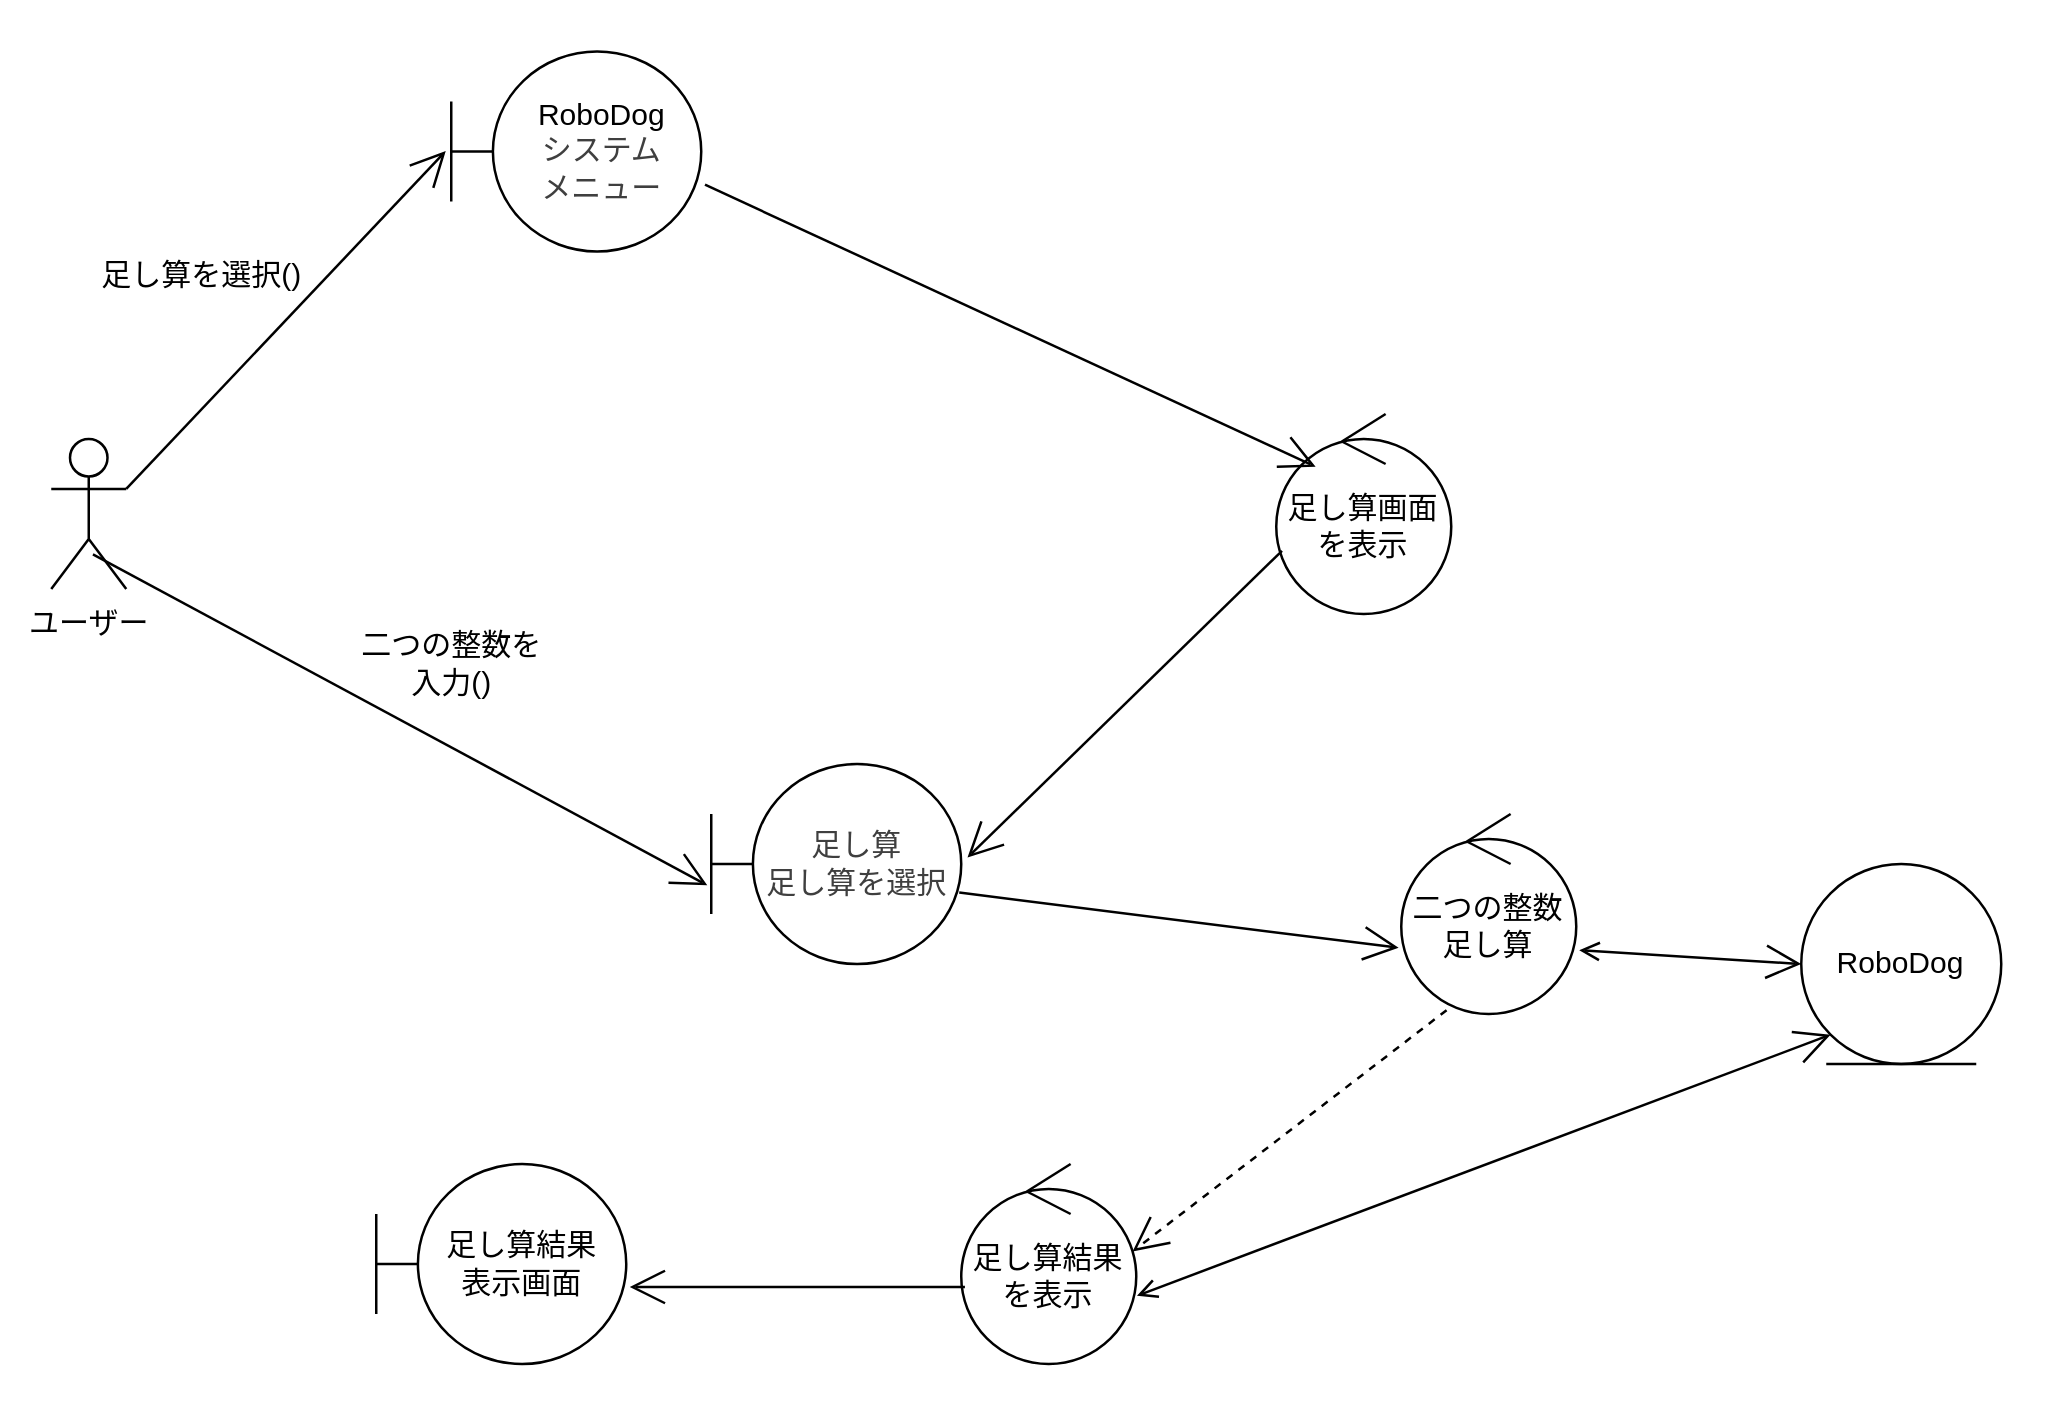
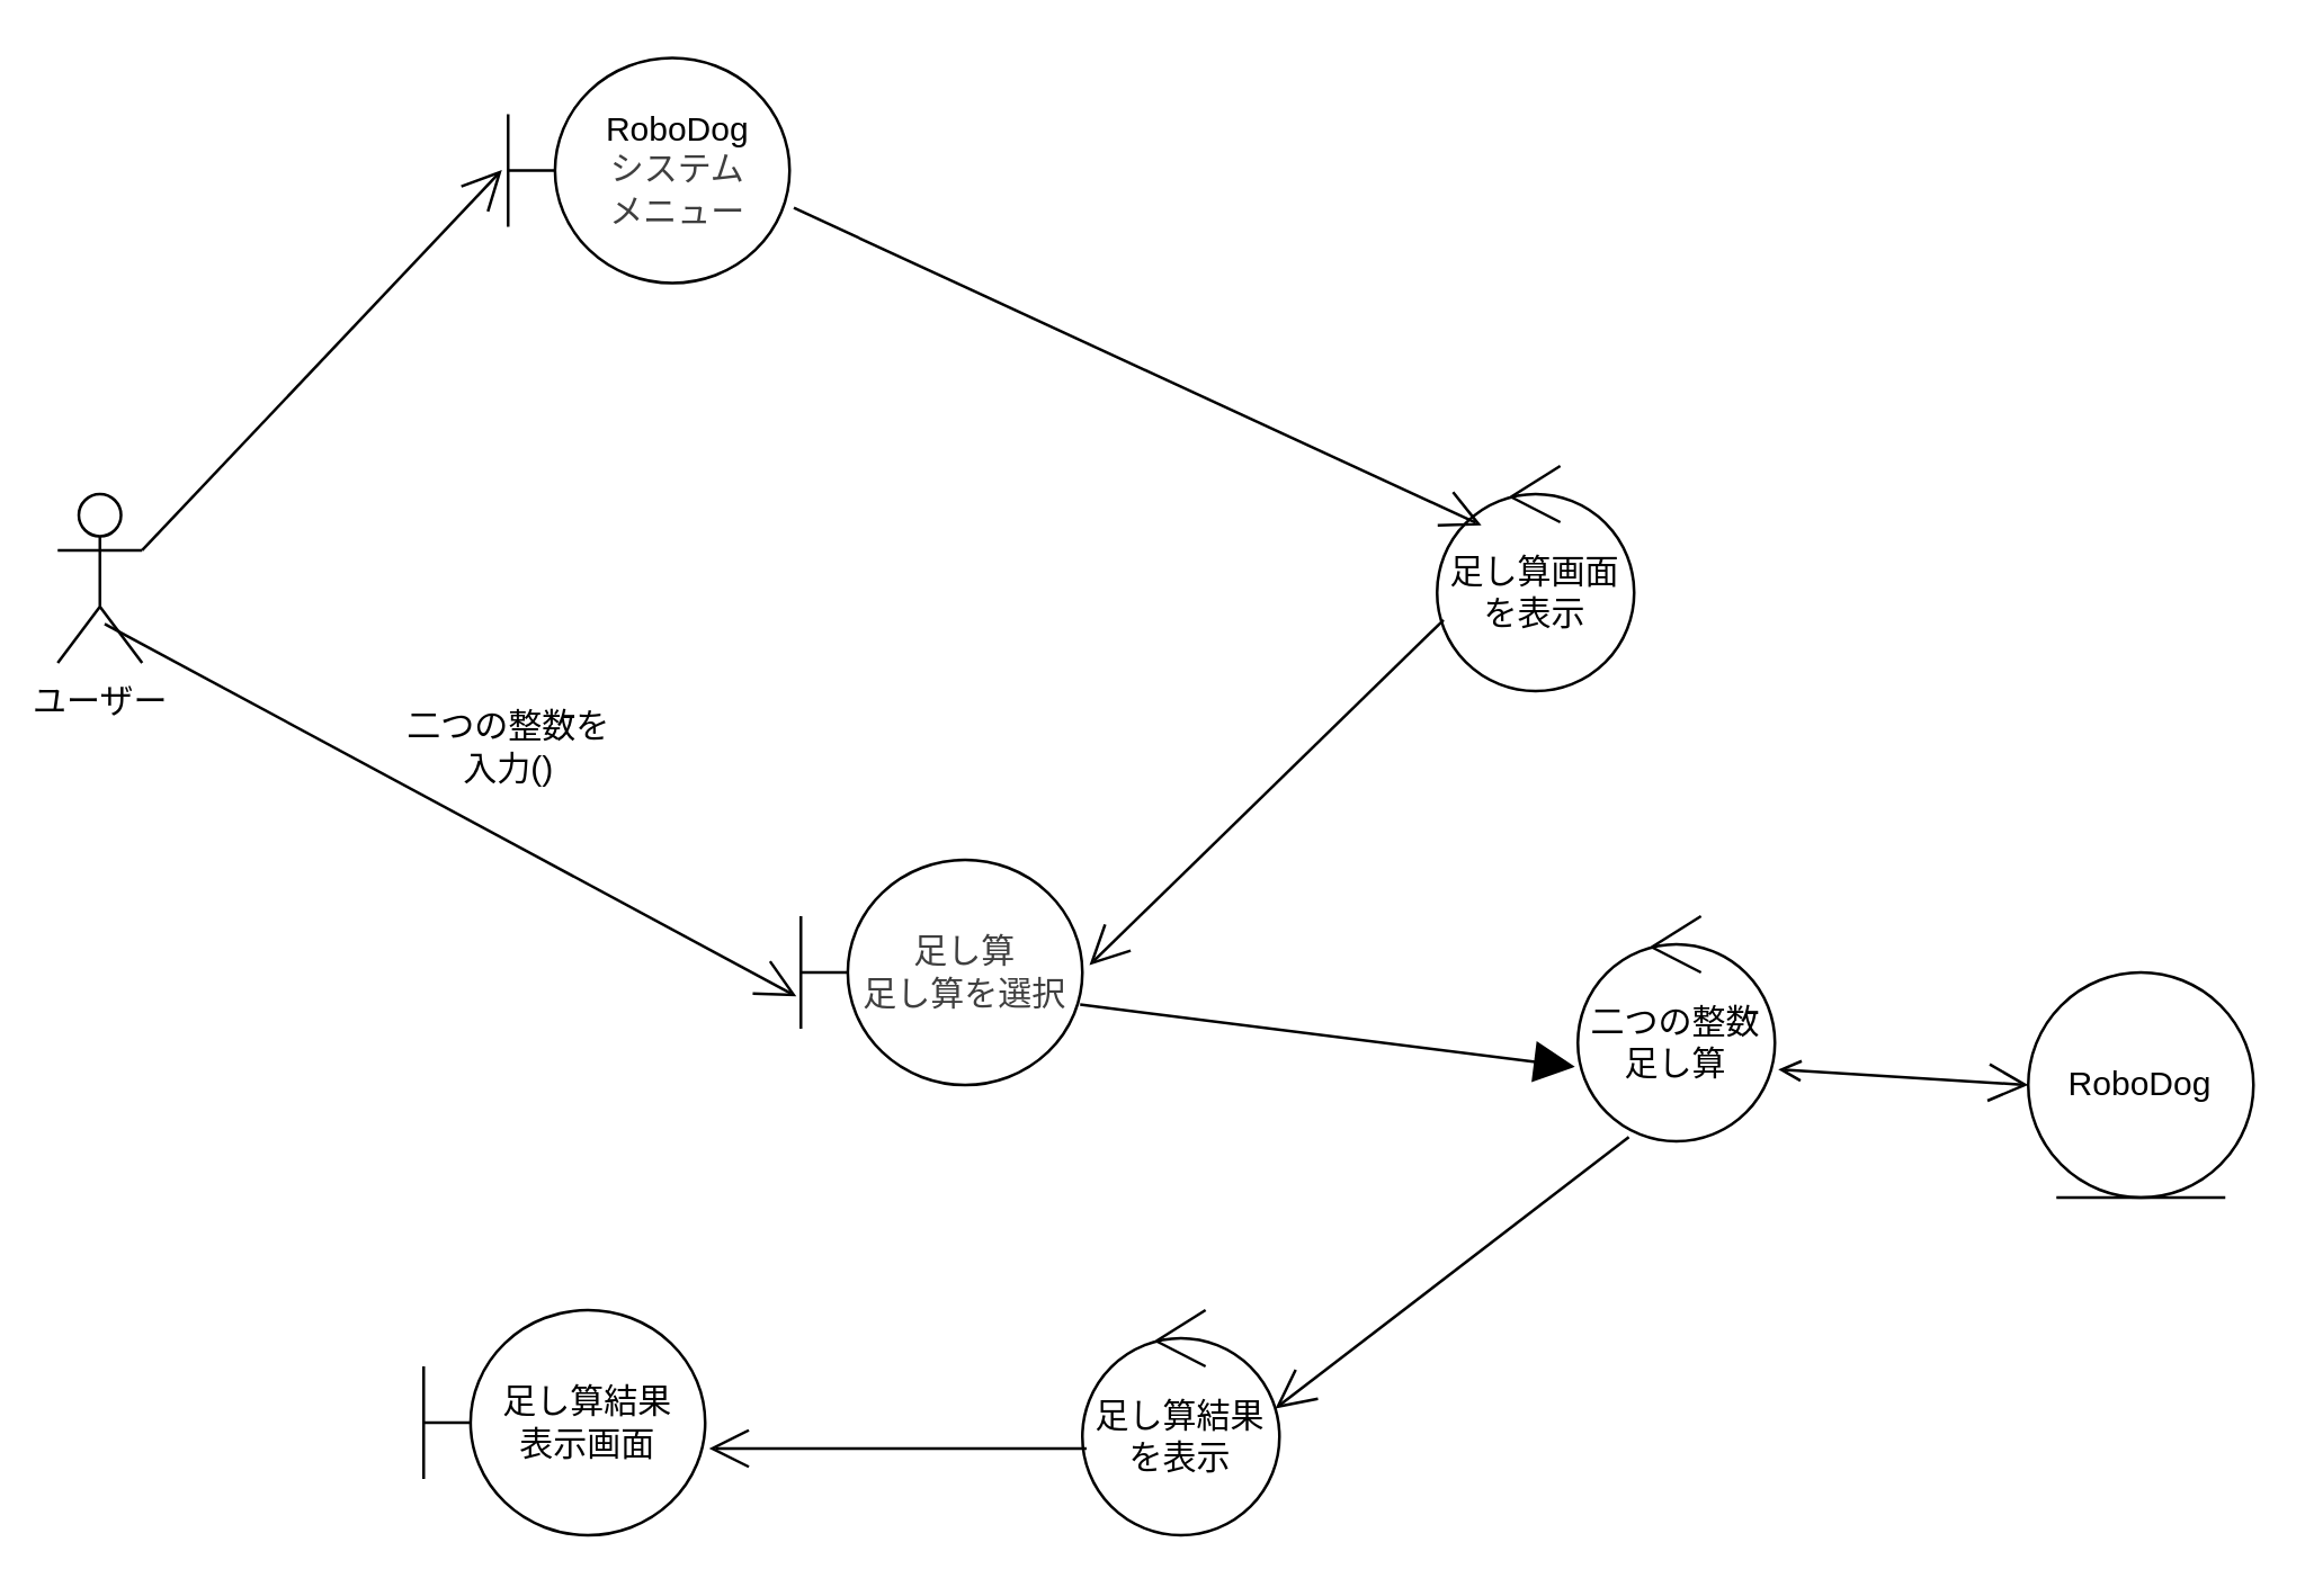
  <mxCell id="0" />
  <mxCell id="1" parent="0" />
  <mxCell id="2" value="ユーザー" style="shape=umlActor;verticalLabelPosition=bottom;verticalAlign=top;html=1;" vertex="1" parent="1"><mxGeometry x="20" y="175" width="30" height="60" as="geometry" /></mxCell>
  <mxCell id="3" value="" style="shape=umlBoundary;whiteSpace=wrap;html=1;" vertex="1" parent="1"><mxGeometry x="180" y="20" width="100" height="80" as="geometry" /></mxCell>
  <mxCell id="4" value="&lt;span style=&quot;color: rgb(0, 0, 0); text-wrap-mode: wrap;&quot;&gt;RoboDog&lt;/span&gt;&lt;div style=&quot;color: rgb(63, 63, 63); scrollbar-color: rgb(226, 226, 226) rgb(251, 251, 251); text-wrap-mode: wrap;&quot;&gt;システムメニュー&lt;/div&gt;" style="text;html=1;align=center;verticalAlign=middle;resizable=0;points=[];autosize=1;strokeColor=none;fillColor=none;" vertex="1" parent="1"><mxGeometry x="180" y="40" width="120" height="40" as="geometry" /></mxCell>
  <mxCell id="5" value="足し算画面を表示" style="ellipse;shape=umlControl;whiteSpace=wrap;html=1;" vertex="1" parent="1"><mxGeometry x="510" y="165" width="70" height="80" as="geometry" /></mxCell>
  <mxCell id="6" value="&lt;span style=&quot;scrollbar-color: rgb(226, 226, 226) rgb(251, 251, 251); color: rgb(63, 63, 63);&quot;&gt;足し算&lt;/span&gt;&lt;div style=&quot;scrollbar-color: rgb(226, 226, 226) rgb(251, 251, 251); text-wrap-mode: nowrap; color: rgb(63, 63, 63);&quot;&gt;&lt;span style=&quot;scrollbar-color: rgb(226, 226, 226) rgb(251, 251, 251); text-wrap-mode: wrap; color: rgb(63, 63, 63);&quot;&gt;足し算を選択&lt;/span&gt;&lt;/div&gt;" style="shape=umlBoundary;whiteSpace=wrap;html=1;" vertex="1" parent="1"><mxGeometry x="284" y="305" width="100" height="80" as="geometry" /></mxCell>
  <mxCell id="7" value="" style="endArrow=open;endFill=1;endSize=12;html=1;entryX=-0.022;entryY=0.498;entryDx=0;entryDy=0;entryPerimeter=0;exitX=1;exitY=0.333;exitDx=0;exitDy=0;exitPerimeter=0;" edge="1" parent="1" source="2" target="3"><mxGeometry width="160" relative="1" as="geometry"><mxPoint x="320" y="265" as="sourcePoint" /><mxPoint x="480" y="265" as="targetPoint" /></mxGeometry></mxCell>
  <mxCell id="8" value="" style="endArrow=open;endFill=1;endSize=12;html=1;entryX=-0.016;entryY=0.606;entryDx=0;entryDy=0;entryPerimeter=0;exitX=0.556;exitY=0.769;exitDx=0;exitDy=0;exitPerimeter=0;" edge="1" parent="1" source="2" target="6"><mxGeometry width="160" relative="1" as="geometry"><mxPoint x="220" y="315" as="sourcePoint" /><mxPoint x="157.62" y="300.76" as="targetPoint" /></mxGeometry></mxCell>
  <mxCell id="9" value="" style="endArrow=open;endFill=1;endSize=12;html=1;exitX=1.015;exitY=0.666;exitDx=0;exitDy=0;exitPerimeter=0;entryX=0.225;entryY=0.264;entryDx=0;entryDy=0;entryPerimeter=0;" edge="1" parent="1" source="3" target="5"><mxGeometry width="160" relative="1" as="geometry"><mxPoint x="320" y="265" as="sourcePoint" /><mxPoint x="480" y="265" as="targetPoint" /></mxGeometry></mxCell>
  <mxCell id="10" value="" style="endArrow=open;endFill=1;endSize=12;html=1;exitX=0.033;exitY=0.684;exitDx=0;exitDy=0;exitPerimeter=0;entryX=1.025;entryY=0.468;entryDx=0;entryDy=0;entryPerimeter=0;" edge="1" parent="1" source="5" target="6"><mxGeometry width="160" relative="1" as="geometry"><mxPoint x="292" y="83" as="sourcePoint" /><mxPoint x="430" y="206" as="targetPoint" /></mxGeometry></mxCell>
  <mxCell id="11" value="足し算結果を表示" style="ellipse;shape=umlControl;whiteSpace=wrap;html=1;" vertex="1" parent="1"><mxGeometry x="384" y="465" width="70" height="80" as="geometry" /></mxCell>
  <mxCell id="12" value="RoboDog" style="ellipse;shape=umlEntity;whiteSpace=wrap;html=1;" vertex="1" parent="1"><mxGeometry x="720" y="345" width="80" height="80" as="geometry" /></mxCell>
  <mxCell id="13" value="" style="endArrow=open;endFill=1;endSize=12;html=1;entryX=0;entryY=0.5;entryDx=0;entryDy=0;exitX=1.017;exitY=0.681;exitDx=0;exitDy=0;exitPerimeter=0;startArrow=open;startFill=0;" edge="1" parent="1" source="17" target="12"><mxGeometry width="160" relative="1" as="geometry"><mxPoint x="610" y="375" as="sourcePoint" /><mxPoint x="620" y="445" as="targetPoint" /></mxGeometry></mxCell>
- <mxCell id="14" value="" style="endArrow=open;endFill=1;endSize=12;html=1;entryX=0.979;entryY=0.437;entryDx=0;entryDy=0;entryPerimeter=0;exitX=0.259;exitY=0.981;exitDx=0;exitDy=0;exitPerimeter=0;dashed=1;" edge="1" parent="1" source="17" target="11"><mxGeometry width="160" relative="1" as="geometry"><mxPoint x="500" y="535" as="sourcePoint" /><mxPoint x="620" y="375" as="targetPoint" /></mxGeometry></mxCell>
+ <mxCell id="14" value="" style="endArrow=open;endFill=1;endSize=12;html=1;entryX=0.979;entryY=0.437;entryDx=0;entryDy=0;entryPerimeter=0;exitX=0.259;exitY=0.981;exitDx=0;exitDy=0;exitPerimeter=0;" edge="1" parent="1" source="17" target="11"><mxGeometry width="160" relative="1" as="geometry"><mxPoint x="500" y="535" as="sourcePoint" /><mxPoint x="620" y="375" as="targetPoint" /></mxGeometry></mxCell>
  <mxCell id="15" value="足し算結果&lt;div&gt;表示画面&lt;/div&gt;" style="shape=umlBoundary;whiteSpace=wrap;html=1;" vertex="1" parent="1"><mxGeometry x="150" y="465" width="100" height="80" as="geometry" /></mxCell>
  <mxCell id="16" value="" style="endArrow=open;endFill=1;endSize=12;html=1;entryX=1.014;entryY=0.615;entryDx=0;entryDy=0;exitX=0.021;exitY=0.615;exitDx=0;exitDy=0;entryPerimeter=0;exitPerimeter=0;" edge="1" parent="1" source="11" target="15"><mxGeometry width="160" relative="1" as="geometry"><mxPoint x="632" y="403" as="sourcePoint" /><mxPoint x="483" y="450" as="targetPoint" /></mxGeometry></mxCell>
  <mxCell id="17" value="&lt;span style=&quot;color: rgb(0, 0, 0); text-wrap-mode: nowrap;&quot;&gt;二つの整数&lt;/span&gt;&lt;div&gt;&lt;span style=&quot;color: rgb(0, 0, 0); text-wrap-mode: nowrap;&quot;&gt;足し算&lt;/span&gt;&lt;/div&gt;" style="ellipse;shape=umlControl;whiteSpace=wrap;html=1;" vertex="1" parent="1"><mxGeometry x="560" y="325" width="70" height="80" as="geometry" /></mxCell>
- <mxCell id="18" value="" style="endArrow=open;endFill=1;endSize=12;html=1;entryX=-0.015;entryY=0.669;entryDx=0;entryDy=0;entryPerimeter=0;exitX=0.992;exitY=0.643;exitDx=0;exitDy=0;exitPerimeter=0;" edge="1" parent="1" source="6" target="17"><mxGeometry width="160" relative="1" as="geometry"><mxPoint x="390" y="355" as="sourcePoint" /><mxPoint x="168" y="311" as="targetPoint" /></mxGeometry></mxCell>
- <mxCell id="19" value="" style="endArrow=open;endFill=1;endSize=12;html=1;entryX=0;entryY=1;entryDx=0;entryDy=0;exitX=1.004;exitY=0.659;exitDx=0;exitDy=0;exitPerimeter=0;startArrow=open;startFill=0;" edge="1" parent="1" source="11" target="12"><mxGeometry width="160" relative="1" as="geometry"><mxPoint x="460" y="515" as="sourcePoint" /><mxPoint x="530" y="315" as="targetPoint" /></mxGeometry></mxCell>
- <mxCell id="20" value="足し算を選択()" style="text;html=1;align=center;verticalAlign=middle;resizable=0;points=[];autosize=1;strokeColor=none;fillColor=none;" vertex="1" parent="1"><mxGeometry x="30" y="95" width="100" height="30" as="geometry" /></mxCell>
+ <mxCell id="18" value="" style="endArrow=block;endFill=1;endSize=12;html=1;entryX=-0.015;entryY=0.669;entryDx=0;entryDy=0;entryPerimeter=0;exitX=0.992;exitY=0.643;exitDx=0;exitDy=0;exitPerimeter=0;" edge="1" parent="1" source="6" target="17"><mxGeometry width="160" relative="1" as="geometry"><mxPoint x="390" y="355" as="sourcePoint" /><mxPoint x="168" y="311" as="targetPoint" /></mxGeometry></mxCell>
  <mxCell id="21" value="&lt;span style=&quot;scrollbar-color: rgb(226, 226, 226) rgb(251, 251, 251); color: rgb(0, 0, 0);&quot;&gt;二つの整数を&lt;/span&gt;&lt;div style=&quot;color: rgb(63, 63, 63); scrollbar-color: rgb(226, 226, 226) rgb(251, 251, 251); text-wrap-mode: wrap;&quot;&gt;&lt;span style=&quot;scrollbar-color: rgb(226, 226, 226) rgb(251, 251, 251); text-wrap-mode: nowrap; color: rgb(0, 0, 0);&quot;&gt;入力()&lt;/span&gt;&lt;/div&gt;" style="text;html=1;align=center;verticalAlign=middle;resizable=0;points=[];autosize=1;strokeColor=none;fillColor=none;" vertex="1" parent="1"><mxGeometry x="130" y="245" width="100" height="40" as="geometry" /></mxCell>
